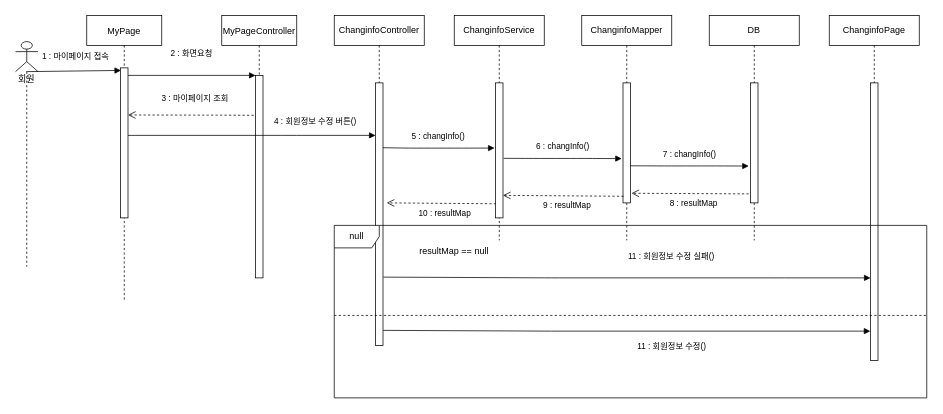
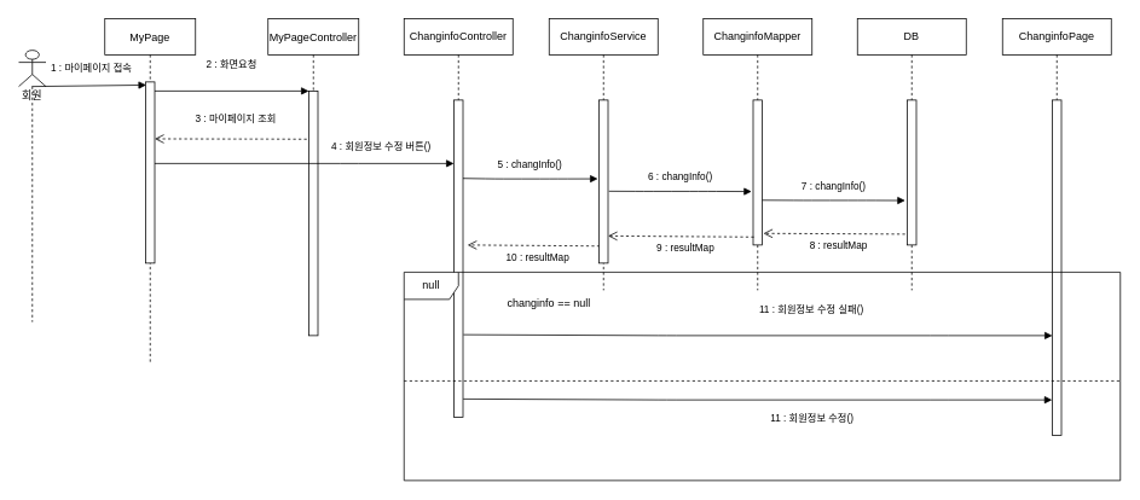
  <mxCell id="0" />
  <mxCell id="1" parent="0" />
  <mxCell id="2" value="MyPage" style="shape=umlLifeline;perimeter=lifelinePerimeter;container=1;collapsible=0;recursiveResize=0;rounded=0;shadow=0;strokeWidth=1;" parent="1" vertex="1"><mxGeometry x="115" y="20" width="100" height="380" as="geometry" /></mxCell>
  <mxCell id="3" value="" style="points=[];perimeter=orthogonalPerimeter;rounded=0;shadow=0;strokeWidth=1;" parent="2" vertex="1"><mxGeometry x="45" y="70" width="10" height="200" as="geometry" /></mxCell>
  <mxCell id="4" value="MyPageController" style="shape=umlLifeline;perimeter=lifelinePerimeter;container=1;collapsible=0;recursiveResize=0;rounded=0;shadow=0;strokeWidth=1;" parent="1" vertex="1"><mxGeometry x="295" y="20" width="100" height="350" as="geometry" /></mxCell>
  <mxCell id="5" value="" style="points=[];perimeter=orthogonalPerimeter;rounded=0;shadow=0;strokeWidth=1;" parent="4" vertex="1"><mxGeometry x="45" y="80" width="10" height="270" as="geometry" /></mxCell>
  <mxCell id="6" value="3 : 마이페이지 조회" style="verticalAlign=bottom;endArrow=open;dashed=1;endSize=8;shadow=0;strokeWidth=1;exitX=-0.233;exitY=0.197;exitDx=0;exitDy=0;exitPerimeter=0;entryX=1.001;entryY=0.314;entryDx=0;entryDy=0;entryPerimeter=0;" parent="1" source="5" target="3" edge="1"><mxGeometry x="-0.066" y="-13" relative="1" as="geometry"><mxPoint x="175" y="153" as="targetPoint" /><mxPoint x="315" y="153" as="sourcePoint" /><Array as="points"><mxPoint x="285" y="153" /><mxPoint x="265" y="153" /></Array><mxPoint as="offset" /></mxGeometry></mxCell>
  <mxCell id="7" value="2 : 화면요청" style="verticalAlign=bottom;endArrow=block;entryX=0;entryY=0;shadow=0;strokeWidth=1;" parent="1" source="3" target="5" edge="1"><mxGeometry y="20" relative="1" as="geometry"><mxPoint x="270" y="100" as="sourcePoint" /><mxPoint as="offset" /></mxGeometry></mxCell>
  <mxCell id="8" value="회원" style="shape=umlLifeline;participant=umlActor;perimeter=lifelinePerimeter;whiteSpace=wrap;html=1;container=1;collapsible=0;recursiveResize=0;verticalAlign=top;spacingTop=36;outlineConnect=0;" vertex="1" parent="1"><mxGeometry x="20" y="55" width="30" height="300" as="geometry" /></mxCell>
  <mxCell id="9" value="1 : 마이페이지 접속" style="verticalAlign=bottom;endArrow=block;shadow=0;strokeWidth=1;entryX=0.06;entryY=0.017;entryDx=0;entryDy=0;entryPerimeter=0;" edge="1" parent="1" source="8" target="3"><mxGeometry x="0.034" y="11" relative="1" as="geometry"><mxPoint x="180" y="110" as="sourcePoint" /><mxPoint x="165" y="110" as="targetPoint" /><mxPoint x="1" as="offset" /></mxGeometry></mxCell>
  <mxCell id="10" value="ChanginfoController" style="shape=umlLifeline;perimeter=lifelinePerimeter;whiteSpace=wrap;html=1;container=1;collapsible=0;recursiveResize=0;outlineConnect=0;" vertex="1" parent="1"><mxGeometry x="445" y="20" width="120" height="440" as="geometry" /></mxCell>
  <mxCell id="11" value="" style="points=[];perimeter=orthogonalPerimeter;rounded=0;shadow=0;strokeWidth=1;" vertex="1" parent="10"><mxGeometry x="55" y="90" width="10" height="350" as="geometry" /></mxCell>
  <mxCell id="12" value="10 : resultMap" style="verticalAlign=bottom;endArrow=open;dashed=1;endSize=8;shadow=0;strokeWidth=1;exitX=0.083;exitY=0.945;exitDx=0;exitDy=0;exitPerimeter=0;" edge="1" parent="10"><mxGeometry x="-0.066" y="22" relative="1" as="geometry"><mxPoint x="70" y="250" as="targetPoint" /><mxPoint x="215.83" y="251.2" as="sourcePoint" /><Array as="points" /><mxPoint as="offset" /></mxGeometry></mxCell>
  <mxCell id="13" value="4 : 회원정보 수정 버튼()" style="verticalAlign=bottom;endArrow=block;shadow=0;strokeWidth=1;" edge="1" parent="1" source="3" target="11"><mxGeometry x="0.517" y="10" relative="1" as="geometry"><mxPoint x="175" y="170" as="sourcePoint" /><mxPoint x="465" y="185" as="targetPoint" /><mxPoint as="offset" /><Array as="points"><mxPoint x="385" y="180" /></Array></mxGeometry></mxCell>
  <mxCell id="14" value="ChanginfoService" style="shape=umlLifeline;perimeter=lifelinePerimeter;whiteSpace=wrap;html=1;container=1;collapsible=0;recursiveResize=0;outlineConnect=0;" vertex="1" parent="1"><mxGeometry x="605" y="20" width="120" height="300" as="geometry" /></mxCell>
  <mxCell id="15" value="" style="points=[];perimeter=orthogonalPerimeter;rounded=0;shadow=0;strokeWidth=1;" vertex="1" parent="14"><mxGeometry x="55" y="90" width="10" height="180" as="geometry" /></mxCell>
  <mxCell id="16" value="5 : changInfo()" style="verticalAlign=bottom;endArrow=block;shadow=0;strokeWidth=1;entryX=-0.133;entryY=0.483;entryDx=0;entryDy=0;entryPerimeter=0;exitX=0.997;exitY=0.247;exitDx=0;exitDy=0;exitPerimeter=0;" edge="1" parent="1" source="11" target="15"><mxGeometry x="0.001" y="7" relative="1" as="geometry"><mxPoint x="515" y="197" as="sourcePoint" /><mxPoint x="655" y="197" as="targetPoint" /><mxPoint as="offset" /><Array as="points"><mxPoint x="545" y="197" /><mxPoint x="585" y="197" /><mxPoint x="615" y="197" /></Array></mxGeometry></mxCell>
  <mxCell id="17" value="ChanginfoMapper" style="shape=umlLifeline;perimeter=lifelinePerimeter;whiteSpace=wrap;html=1;container=1;collapsible=0;recursiveResize=0;outlineConnect=0;" vertex="1" parent="1"><mxGeometry x="775" y="20" width="120" height="300" as="geometry" /></mxCell>
  <mxCell id="18" value="" style="points=[];perimeter=orthogonalPerimeter;rounded=0;shadow=0;strokeWidth=1;" vertex="1" parent="17"><mxGeometry x="55" y="90" width="10" height="160" as="geometry" /></mxCell>
  <mxCell id="19" value="9 : resultMap" style="verticalAlign=bottom;endArrow=open;dashed=1;endSize=8;shadow=0;strokeWidth=1;entryX=1.131;entryY=0.92;entryDx=0;entryDy=0;entryPerimeter=0;exitX=0.083;exitY=0.945;exitDx=0;exitDy=0;exitPerimeter=0;" edge="1" parent="17" source="18"><mxGeometry x="-0.066" y="22" relative="1" as="geometry"><mxPoint x="-105" y="240.0" as="targetPoint" /><mxPoint x="51.31" y="240.8" as="sourcePoint" /><Array as="points" /><mxPoint as="offset" /></mxGeometry></mxCell>
  <mxCell id="20" value="6 : changInfo()" style="verticalAlign=bottom;endArrow=block;shadow=0;strokeWidth=1;entryX=-0.167;entryY=0.631;entryDx=0;entryDy=0;entryPerimeter=0;exitX=1.093;exitY=0.559;exitDx=0;exitDy=0;exitPerimeter=0;" edge="1" parent="1" source="15" target="18"><mxGeometry x="0.001" y="7" relative="1" as="geometry"><mxPoint x="675" y="211" as="sourcePoint" /><mxPoint x="824.09" y="210" as="targetPoint" /><mxPoint as="offset" /><Array as="points"><mxPoint x="709.62" y="210.76" /><mxPoint x="749.62" y="210.76" /><mxPoint x="779.62" y="210.76" /></Array></mxGeometry></mxCell>
  <mxCell id="21" value="DB" style="shape=umlLifeline;perimeter=lifelinePerimeter;whiteSpace=wrap;html=1;container=1;collapsible=0;recursiveResize=0;outlineConnect=0;" vertex="1" parent="1"><mxGeometry x="945" y="20" width="120" height="300" as="geometry" /></mxCell>
  <mxCell id="22" value="" style="points=[];perimeter=orthogonalPerimeter;rounded=0;shadow=0;strokeWidth=1;" vertex="1" parent="21"><mxGeometry x="55" y="90" width="10" height="160" as="geometry" /></mxCell>
  <mxCell id="23" value="7 : changInfo()" style="verticalAlign=bottom;endArrow=block;shadow=0;strokeWidth=1;exitX=1.011;exitY=0.691;exitDx=0;exitDy=0;exitPerimeter=0;entryX=-0.233;entryY=0.693;entryDx=0;entryDy=0;entryPerimeter=0;" edge="1" parent="1" source="18" target="22"><mxGeometry x="0.001" y="7" relative="1" as="geometry"><mxPoint x="845" y="220.8" as="sourcePoint" /><mxPoint x="995" y="221" as="targetPoint" /><mxPoint as="offset" /><Array as="points"><mxPoint x="884.95" y="220.76" /><mxPoint x="924.95" y="220.76" /><mxPoint x="954.95" y="220.76" /></Array></mxGeometry></mxCell>
  <mxCell id="24" value="ChanginfoPage" style="shape=umlLifeline;perimeter=lifelinePerimeter;whiteSpace=wrap;html=1;container=1;collapsible=0;recursiveResize=0;outlineConnect=0;" vertex="1" parent="1"><mxGeometry x="1105" y="20" width="120" height="460" as="geometry" /></mxCell>
  <mxCell id="25" value="" style="points=[];perimeter=orthogonalPerimeter;rounded=0;shadow=0;strokeWidth=1;" vertex="1" parent="24"><mxGeometry x="55" y="90" width="10" height="370" as="geometry" /></mxCell>
  <mxCell id="26" value="8 : resultMap" style="verticalAlign=bottom;endArrow=open;dashed=1;endSize=8;shadow=0;strokeWidth=1;entryX=1.131;entryY=0.92;entryDx=0;entryDy=0;entryPerimeter=0;exitX=-0.238;exitY=0.925;exitDx=0;exitDy=0;exitPerimeter=0;" edge="1" parent="1" source="22" target="18"><mxGeometry x="-0.066" y="22" relative="1" as="geometry"><mxPoint x="845" y="258.46" as="targetPoint" /><mxPoint x="995" y="258" as="sourcePoint" /><Array as="points" /><mxPoint as="offset" /></mxGeometry></mxCell>
  <mxCell id="27" value="null" style="shape=umlFrame;whiteSpace=wrap;html=1;" vertex="1" parent="1"><mxGeometry x="445" y="300" width="790" height="230" as="geometry" /></mxCell>
  <mxCell id="28" value="11 : 회원정보 수정 실패()" style="verticalAlign=bottom;endArrow=block;shadow=0;strokeWidth=1;exitX=1.054;exitY=0.74;exitDx=0;exitDy=0;exitPerimeter=0;" edge="1" parent="1" source="11" target="25"><mxGeometry x="0.184" y="20" relative="1" as="geometry"><mxPoint x="515" y="370" as="sourcePoint" /><mxPoint x="1155" y="310" as="targetPoint" /><mxPoint as="offset" /><Array as="points"><mxPoint x="735" y="370" /><mxPoint x="1035" y="370" /></Array></mxGeometry></mxCell>
  <mxCell id="29" value="" style="endArrow=none;dashed=1;html=1;rounded=0;exitX=0;exitY=0.522;exitDx=0;exitDy=0;exitPerimeter=0;entryX=1;entryY=0.522;entryDx=0;entryDy=0;entryPerimeter=0;" edge="1" parent="1" source="27" target="27"><mxGeometry width="50" height="50" relative="1" as="geometry"><mxPoint x="805" y="430" as="sourcePoint" /><mxPoint x="855" y="380" as="targetPoint" /></mxGeometry></mxCell>
- <mxCell id="30" value="resultMap == null" style="text;html=1;strokeColor=none;fillColor=none;align=center;verticalAlign=middle;whiteSpace=wrap;rounded=0;" vertex="1" parent="1"><mxGeometry x="555" y="320" width="100" height="30" as="geometry" /></mxCell>
+ <mxCell id="30" value="changinfo == null" style="text;html=1;strokeColor=none;fillColor=none;align=center;verticalAlign=middle;whiteSpace=wrap;rounded=0;" vertex="1" parent="1"><mxGeometry x="555" y="320" width="100" height="30" as="geometry" /></mxCell>
  <mxCell id="31" value="11 : 회원정보 수정()" style="verticalAlign=bottom;endArrow=block;shadow=0;strokeWidth=1;exitX=1.054;exitY=0.74;exitDx=0;exitDy=0;exitPerimeter=0;" edge="1" parent="1"><mxGeometry x="0.185" y="-29" relative="1" as="geometry"><mxPoint x="510.27" y="440" as="sourcePoint" /><mxPoint x="1159.73" y="441" as="targetPoint" /><mxPoint as="offset" /><Array as="points"><mxPoint x="734.73" y="441" /><mxPoint x="1034.73" y="441" /></Array></mxGeometry></mxCell>
